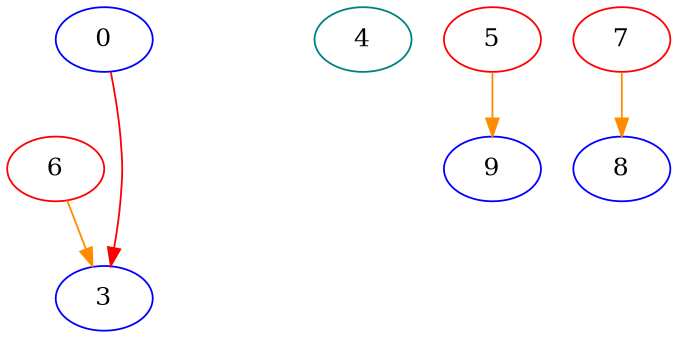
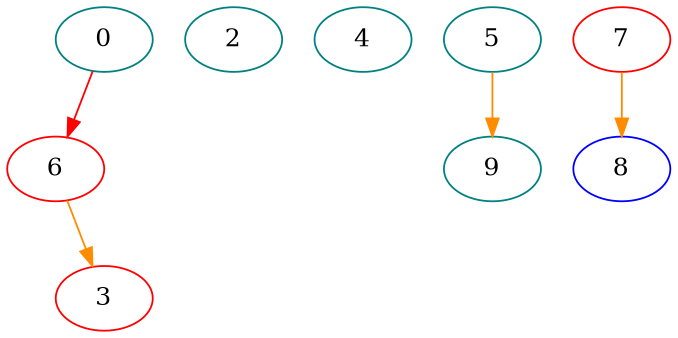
  digraph {
    node [Weight=8 color=teal]
    edge [color=darkorange]
-   0 [Weight=2 color=blue]
+   0 [Weight=2]
    6 [color=red]
-   3 [color=blue]
+   3 [color=red]
+   2 [Weight=7]
    4 [Weight=5]
-   5 [Weight=4 color=red]
-   9 [Weight=10 color=blue]
+   5 [Weight=4]
+   9 [Weight=10]
    7 [Weight=5 color=red]
    8 [Weight=10 color=blue]
-   0 -> 3 [Weight=254 color=red]
+   0 -> 6 [Weight=254 color=red]
    6 -> 3 [Weight=113]
    5 -> 9 [Weight=85]
    7 -> 8 [Weight=169]
  }
